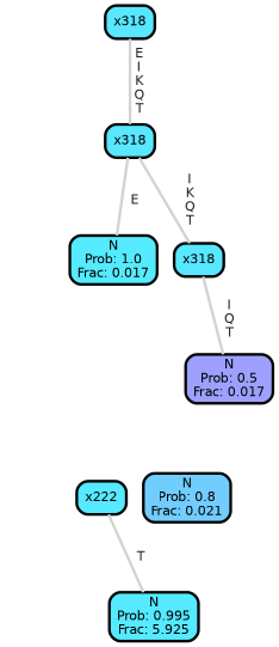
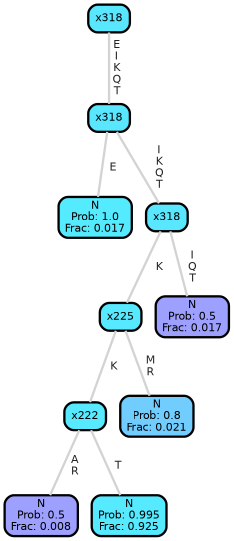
  graph {
    ranksep="0 equally"
    splines=straight
    node [color=black fillcolor="#58e7ff" fontcolor=black fontname=helvetica penwidth=3 shape=box style="filled, rounded"]
    edge [color=lightgray fontcolor=grey14 fontname=helvetica fontweight=bold penwidth=3]
    n1 [label=x318]
    n2 [label=x318]
    n3 [fillcolor="#55ebff" label="N\nProb: 1.0\nFrac: 0.017"]
    n4 [label=x318]
+   n5 [fillcolor="#56e9ff" label=x225]
    n6 [fillcolor="#9ea0ff" label="N\nProb: 0.5\nFrac: 0.017"]
+   n7 [fillcolor="#9ea0ff" label="N\nProb: 0.5\nFrac: 0.008"]
    n8 [fillcolor="#56e9ff" label=x222]
-   n9 [fillcolor="#55eaff" label="N\nProb: 0.995\nFrac: 5.925"]
+   n9 [fillcolor="#55eaff" label="N\nProb: 0.995\nFrac: 0.925"]
    n10 [fillcolor="#72cdff" label="N\nProb: 0.8\nFrac: 0.021"]
    subgraph sub_1 {
      rank=same
    }
    n1 -- n2 [label=" E\n I\n K\n Q\n T"]
    n2 -- n3 [label=" E"]
    n2 -- n4 [label=" I\n K\n Q\n T"]
+   n4 -- n5 [label=" K"]
    n4 -- n6 [label=" I\n Q\n T"]
+   n5 -- n8 [label=" K"]
+   n5 -- n10 [label=" M\n R"]
+   n8 -- n7 [label=" A\n R"]
    n8 -- n9 [label=" T"]
  }
